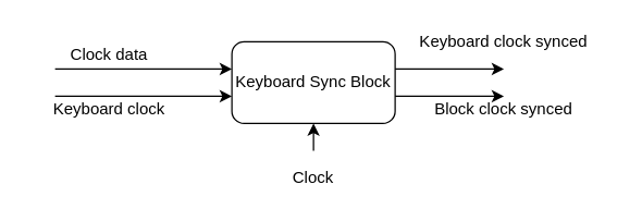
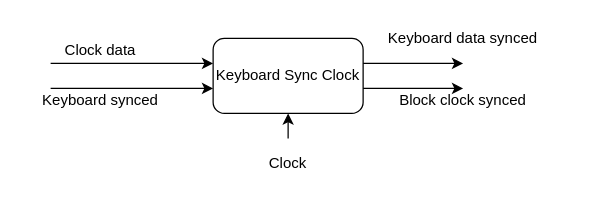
  <mxCell id="0" />
  <mxCell id="1" parent="0" />
- <mxCell id="2" value="Keyboard Sync Block" style="rounded=1;whiteSpace=wrap;html=1;" vertex="1" parent="1"><mxGeometry x="170" y="30" width="120" height="60" as="geometry" /></mxCell>
+ <mxCell id="2" value="Keyboard Sync Clock" style="rounded=1;whiteSpace=wrap;html=1;" vertex="1" parent="1"><mxGeometry x="170" y="30" width="120" height="60" as="geometry" /></mxCell>
  <mxCell id="3" value="" style="endArrow=classic;html=1;" edge="1" parent="1"><mxGeometry width="50" height="50" relative="1" as="geometry"><mxPoint x="40" y="50" as="sourcePoint" /><mxPoint x="170" y="50" as="targetPoint" /></mxGeometry></mxCell>
  <mxCell id="4" value="" style="endArrow=classic;html=1;" edge="1" parent="1"><mxGeometry width="50" height="50" relative="1" as="geometry"><mxPoint x="40" y="70" as="sourcePoint" /><mxPoint x="170" y="70" as="targetPoint" /></mxGeometry></mxCell>
  <mxCell id="5" value="" style="endArrow=classic;html=1;" edge="1" parent="1"><mxGeometry width="50" height="50" relative="1" as="geometry"><mxPoint x="290" y="50" as="sourcePoint" /><mxPoint x="370" y="50" as="targetPoint" /></mxGeometry></mxCell>
  <mxCell id="6" value="" style="endArrow=classic;html=1;" edge="1" parent="1"><mxGeometry width="50" height="50" relative="1" as="geometry"><mxPoint x="290" y="70" as="sourcePoint" /><mxPoint x="370" y="70" as="targetPoint" /></mxGeometry></mxCell>
  <mxCell id="7" value="Clock data" style="text;html=1;strokeColor=none;fillColor=none;align=center;verticalAlign=middle;whiteSpace=wrap;rounded=0;" vertex="1" parent="1"><mxGeometry x="30" y="30" width="100" height="20" as="geometry" /></mxCell>
- <mxCell id="8" value="Keyboard clock" style="text;html=1;strokeColor=none;fillColor=none;align=center;verticalAlign=middle;whiteSpace=wrap;rounded=0;" vertex="1" parent="1"><mxGeometry x="20" y="70" width="120" height="20" as="geometry" /></mxCell>
- <mxCell id="9" value="Keyboard clock synced" style="text;html=1;strokeColor=none;fillColor=none;align=center;verticalAlign=middle;whiteSpace=wrap;rounded=0;" vertex="1" parent="1"><mxGeometry x="290" y="20" width="160" height="20" as="geometry" /></mxCell>
+ <mxCell id="8" value="Keyboard synced" style="text;html=1;strokeColor=none;fillColor=none;align=center;verticalAlign=middle;whiteSpace=wrap;rounded=0;" vertex="1" parent="1"><mxGeometry x="20" y="70" width="120" height="20" as="geometry" /></mxCell>
+ <mxCell id="9" value="Keyboard data synced" style="text;html=1;strokeColor=none;fillColor=none;align=center;verticalAlign=middle;whiteSpace=wrap;rounded=0;" vertex="1" parent="1"><mxGeometry x="290" y="20" width="160" height="20" as="geometry" /></mxCell>
  <mxCell id="10" value="Block clock synced" style="text;html=1;strokeColor=none;fillColor=none;align=center;verticalAlign=middle;whiteSpace=wrap;rounded=0;" vertex="1" parent="1"><mxGeometry x="290" y="70" width="160" height="20" as="geometry" /></mxCell>
  <mxCell id="11" value="" style="endArrow=classic;html=1;entryX=0.5;entryY=1;entryDx=0;entryDy=0;" edge="1" parent="1" target="2"><mxGeometry width="50" height="50" relative="1" as="geometry"><mxPoint x="230" y="110" as="sourcePoint" /><mxPoint x="320" y="120" as="targetPoint" /></mxGeometry></mxCell>
  <mxCell id="12" value="Clock" style="text;html=1;strokeColor=none;fillColor=none;align=center;verticalAlign=middle;whiteSpace=wrap;rounded=0;" vertex="1" parent="1"><mxGeometry x="210" y="120" width="40" height="20" as="geometry" /></mxCell>
